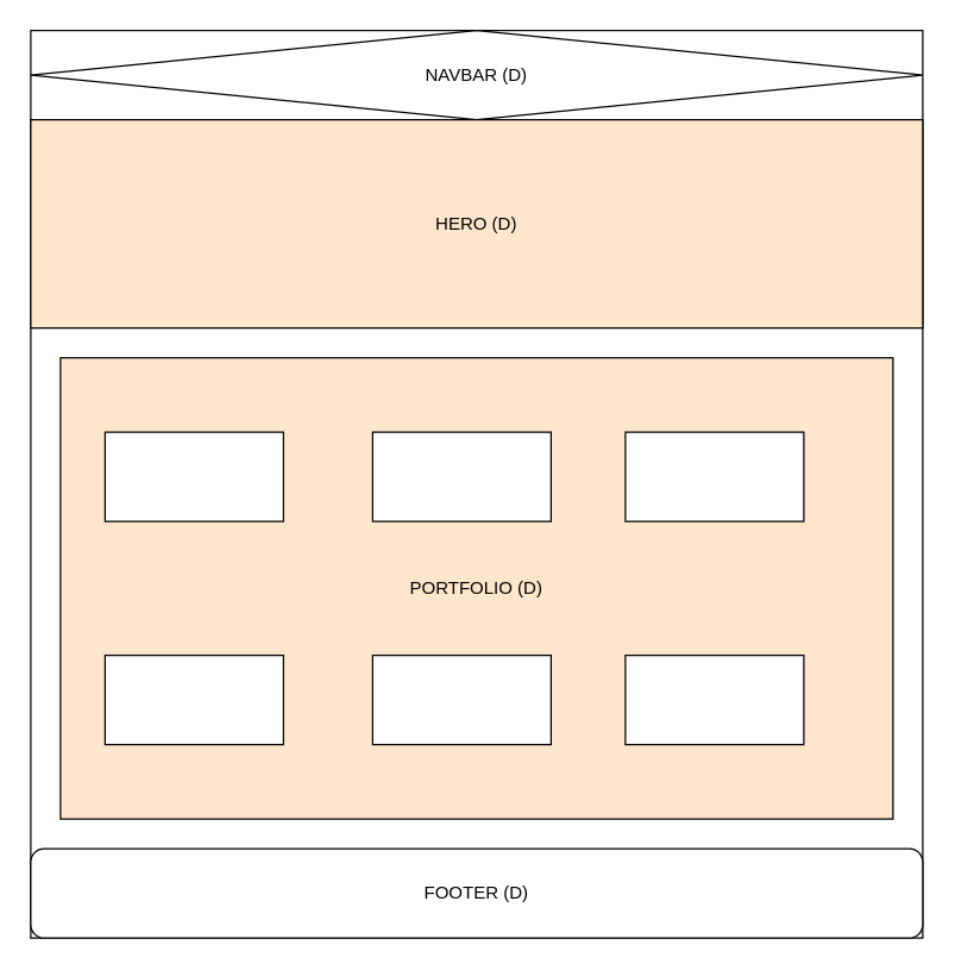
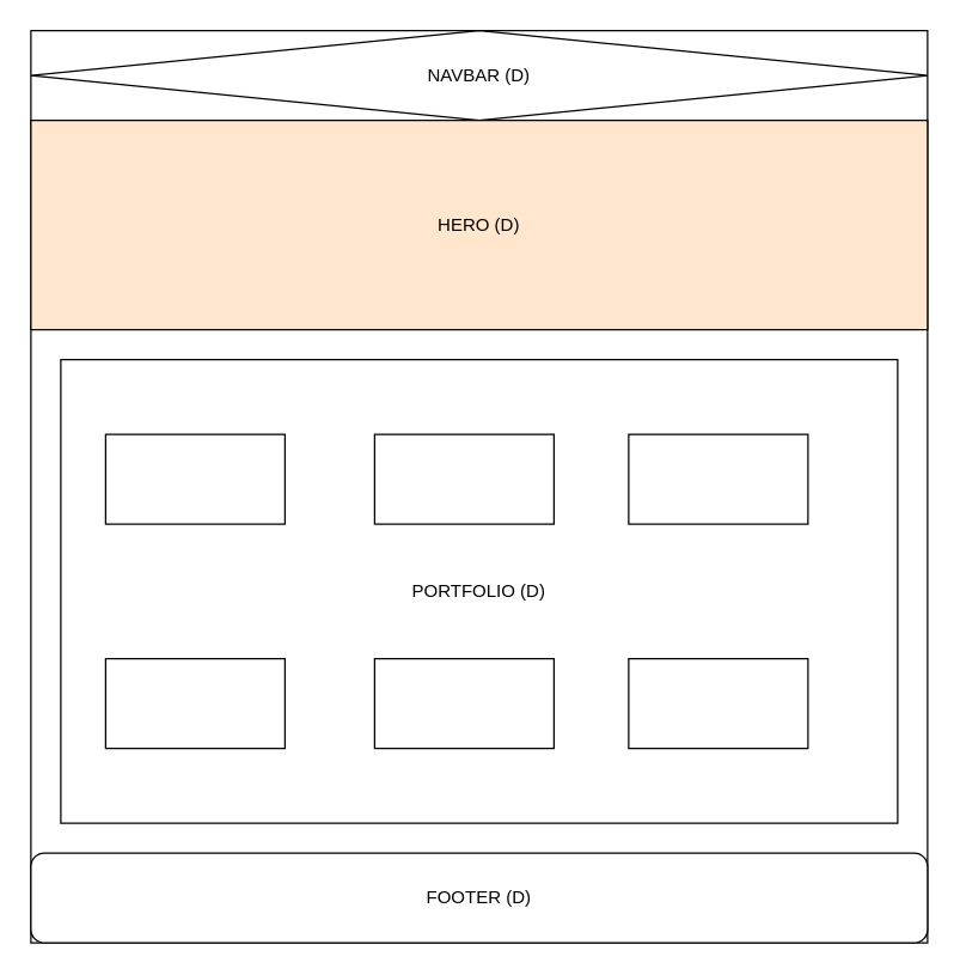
  <mxCell id="0" />
  <mxCell id="1" parent="0" />
  <mxCell id="2" value="" style="rounded=0;whiteSpace=wrap;html=1;" parent="1" vertex="1"><mxGeometry x="20" y="20" width="600" height="610" as="geometry" /></mxCell>
  <mxCell id="3" style="edgeStyle=none;html=1;exitX=0;exitY=0.5;exitDx=0;exitDy=0;" parent="1" source="4" target="2" edge="1"><mxGeometry relative="1" as="geometry" /></mxCell>
  <mxCell id="4" value="NAVBAR (D)" style="rhombus;whiteSpace=wrap;html=1;" parent="1" vertex="1"><mxGeometry x="20" y="20" width="600" height="60" as="geometry" /></mxCell>
  <mxCell id="5" value="HERO (D)" style="rounded=0;whiteSpace=wrap;html=1;fillColor=#ffe6cc;" parent="1" vertex="1"><mxGeometry x="20" y="80" width="600" height="140" as="geometry" /></mxCell>
  <mxCell id="6" value="FOOTER (D)" style="whiteSpace=wrap;html=1;rounded=1;" parent="1" vertex="1"><mxGeometry x="20" y="570" width="600" height="60" as="geometry" /></mxCell>
- <mxCell id="7" value="PORTFOLIO (D)" style="rounded=0;whiteSpace=wrap;html=1;fillColor=#ffe6cc;" vertex="1" parent="1"><mxGeometry x="40" y="240" width="560" height="310" as="geometry" /></mxCell>
+ <mxCell id="7" value="PORTFOLIO (D)" style="rounded=0;whiteSpace=wrap;html=1;" vertex="1" parent="1"><mxGeometry x="40" y="240" width="560" height="310" as="geometry" /></mxCell>
  <mxCell id="8" value="" style="rounded=0;whiteSpace=wrap;html=1;" vertex="1" parent="1"><mxGeometry x="70" y="290" width="120" height="60" as="geometry" /></mxCell>
  <mxCell id="9" value="" style="rounded=0;whiteSpace=wrap;html=1;" vertex="1" parent="1"><mxGeometry x="250" y="290" width="120" height="60" as="geometry" /></mxCell>
  <mxCell id="10" value="" style="rounded=0;whiteSpace=wrap;html=1;" vertex="1" parent="1"><mxGeometry x="420" y="290" width="120" height="60" as="geometry" /></mxCell>
  <mxCell id="11" value="" style="rounded=0;whiteSpace=wrap;html=1;" vertex="1" parent="1"><mxGeometry x="70" y="440" width="120" height="60" as="geometry" /></mxCell>
  <mxCell id="12" value="" style="rounded=0;whiteSpace=wrap;html=1;" vertex="1" parent="1"><mxGeometry x="250" y="440" width="120" height="60" as="geometry" /></mxCell>
  <mxCell id="13" value="" style="rounded=0;whiteSpace=wrap;html=1;" vertex="1" parent="1"><mxGeometry x="420" y="440" width="120" height="60" as="geometry" /></mxCell>
